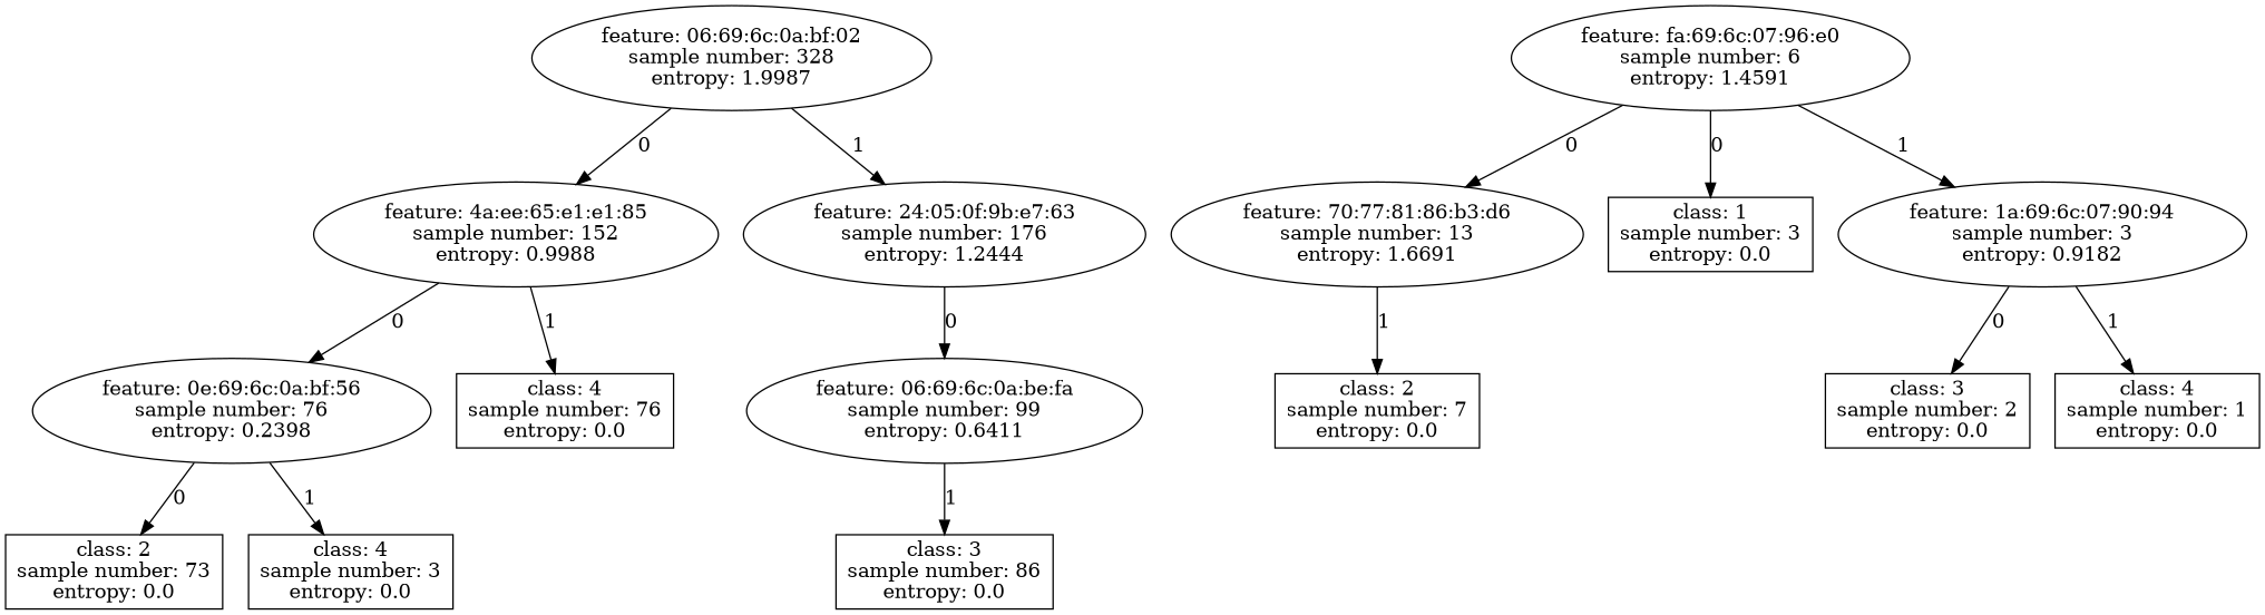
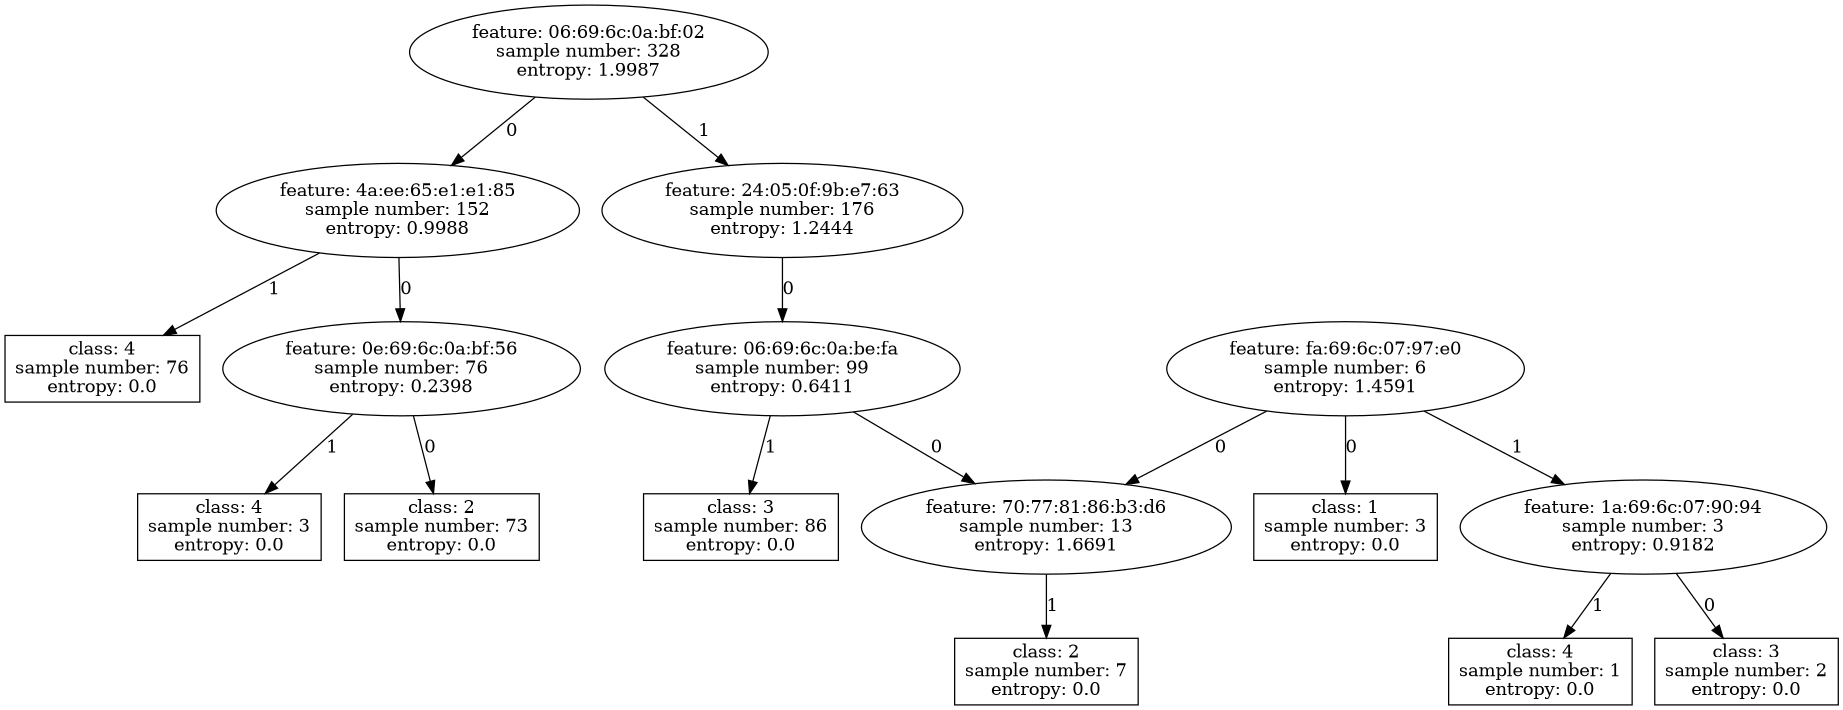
  digraph {
    n1 [label="feature: 06:69:6c:0a:bf:02\nsample number: 328\nentropy: 1.9987"]
    n2 [label="feature: 4a:ee:65:e1:e1:85\nsample number: 152\nentropy: 0.9988"]
    n3 [label="feature: 24:05:0f:9b:e7:63\nsample number: 176\nentropy: 1.2444"]
    n4 [label="feature: 0e:69:6c:0a:bf:56\nsample number: 76\nentropy: 0.2398"]
    n5 [label="class: 4\nsample number: 76\nentropy: 0.0" shape=box]
    n6 [label="feature: 06:69:6c:0a:be:fa\nsample number: 99\nentropy: 0.6411"]
    n7 [label="class: 2\nsample number: 73\nentropy: 0.0" shape=box]
    n8 [label="class: 4\nsample number: 3\nentropy: 0.0" shape=box]
    n9 [label="feature: 70:77:81:86:b3:d6\nsample number: 13\nentropy: 1.6691"]
    n10 [label="class: 3\nsample number: 86\nentropy: 0.0" shape=box]
    n11 [label="class: 2\nsample number: 7\nentropy: 0.0" shape=box]
-   n12 [label="feature: fa:69:6c:07:96:e0\nsample number: 6\nentropy: 1.4591"]
+   n12 [label="feature: fa:69:6c:07:97:e0\nsample number: 6\nentropy: 1.4591"]
    n13 [label="class: 1\nsample number: 3\nentropy: 0.0" shape=box]
    n14 [label="feature: 1a:69:6c:07:90:94\nsample number: 3\nentropy: 0.9182"]
    n15 [label="class: 3\nsample number: 2\nentropy: 0.0" shape=box]
    n16 [label="class: 4\nsample number: 1\nentropy: 0.0" shape=box]
    n1 -> n2 [label=0]
    n1 -> n3 [label=1]
    n2 -> n4 [label=0]
    n2 -> n5 [label=1]
    n3 -> n6 [label=0]
    n4 -> n7 [label=0]
    n4 -> n8 [label=1]
+   n6 -> n9 [label=0]
    n6 -> n10 [label=1]
    n9 -> n11 [label=1]
    n12 -> n9 [label=0]
    n12 -> n13 [label=0]
    n12 -> n14 [label=1]
    n14 -> n15 [label=0]
    n14 -> n16 [label=1]
  }
